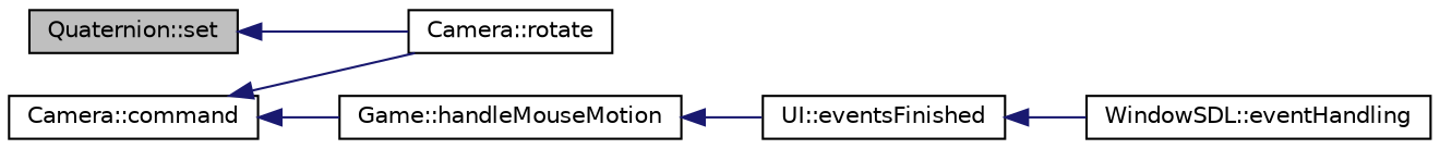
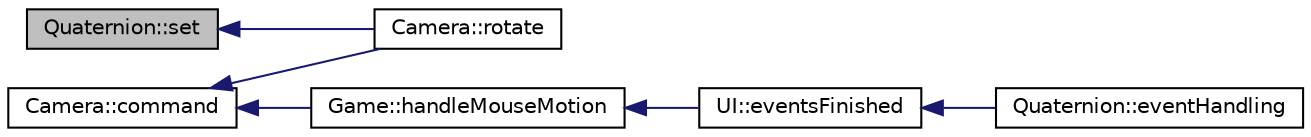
  digraph {
    rankdir=LR
    node [color=black fillcolor=white fontname=Helvetica fontsize=10 shape=record style=filled]
    edge [color=midnightblue dir=back fontname=Helvetica fontsize=10 labelfontname=Helvetica labelfontsize=10 style=solid]
    n1 [fillcolor=grey75 fontcolor=black height=0.2 label="Quaternion::set" width=0.4]
    n2 [height=0.2 label="Camera::rotate" width=0.4]
    n3 [height=0.2 label="Camera::command" width=0.4]
    n4 [height=0.2 label="Game::handleMouseMotion" width=0.4]
    n5 [height=0.2 label="UI::eventsFinished" width=0.4]
-   n6 [height=0.2 label="WindowSDL::eventHandling" width=0.4]
+   n6 [height=0.2 label="Quaternion::eventHandling" width=0.4]
    n1 -> n2
    n3 -> n2
    n3 -> n4
    n4 -> n5
    n5 -> n6
  }
